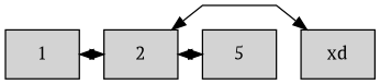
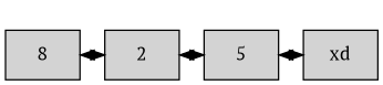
  digraph {
    fontname="PT Serif"
    splines=polyline
    node [fontname="PT Serif" shape=box style=filled]
    edge [dir=both fontname="PT Serif"]
-   n1 [label=1]
+   n1 [label=8]
    n2 [label=2]
    n3 [label=5]
    n4 [label=xd]
    subgraph sub_1 {
      rank=same
      n1
      n2
      n3
      n4
    }
    n1 -> n2
    n2 -> n3
-   n2 -> n4
+   n3 -> n4
  }
